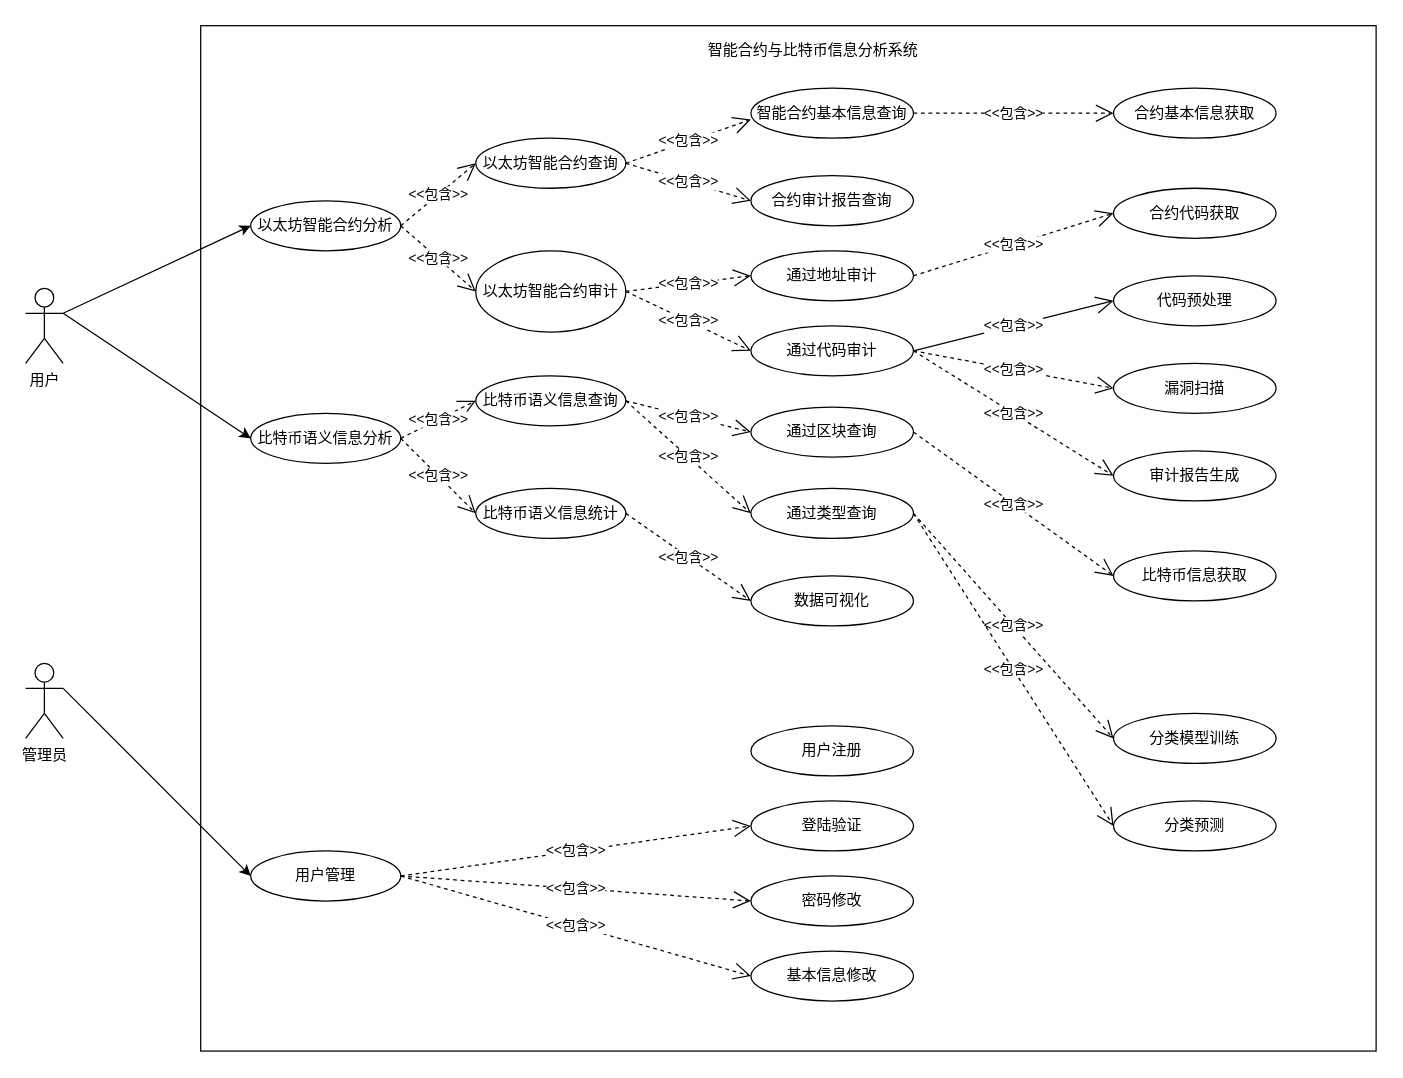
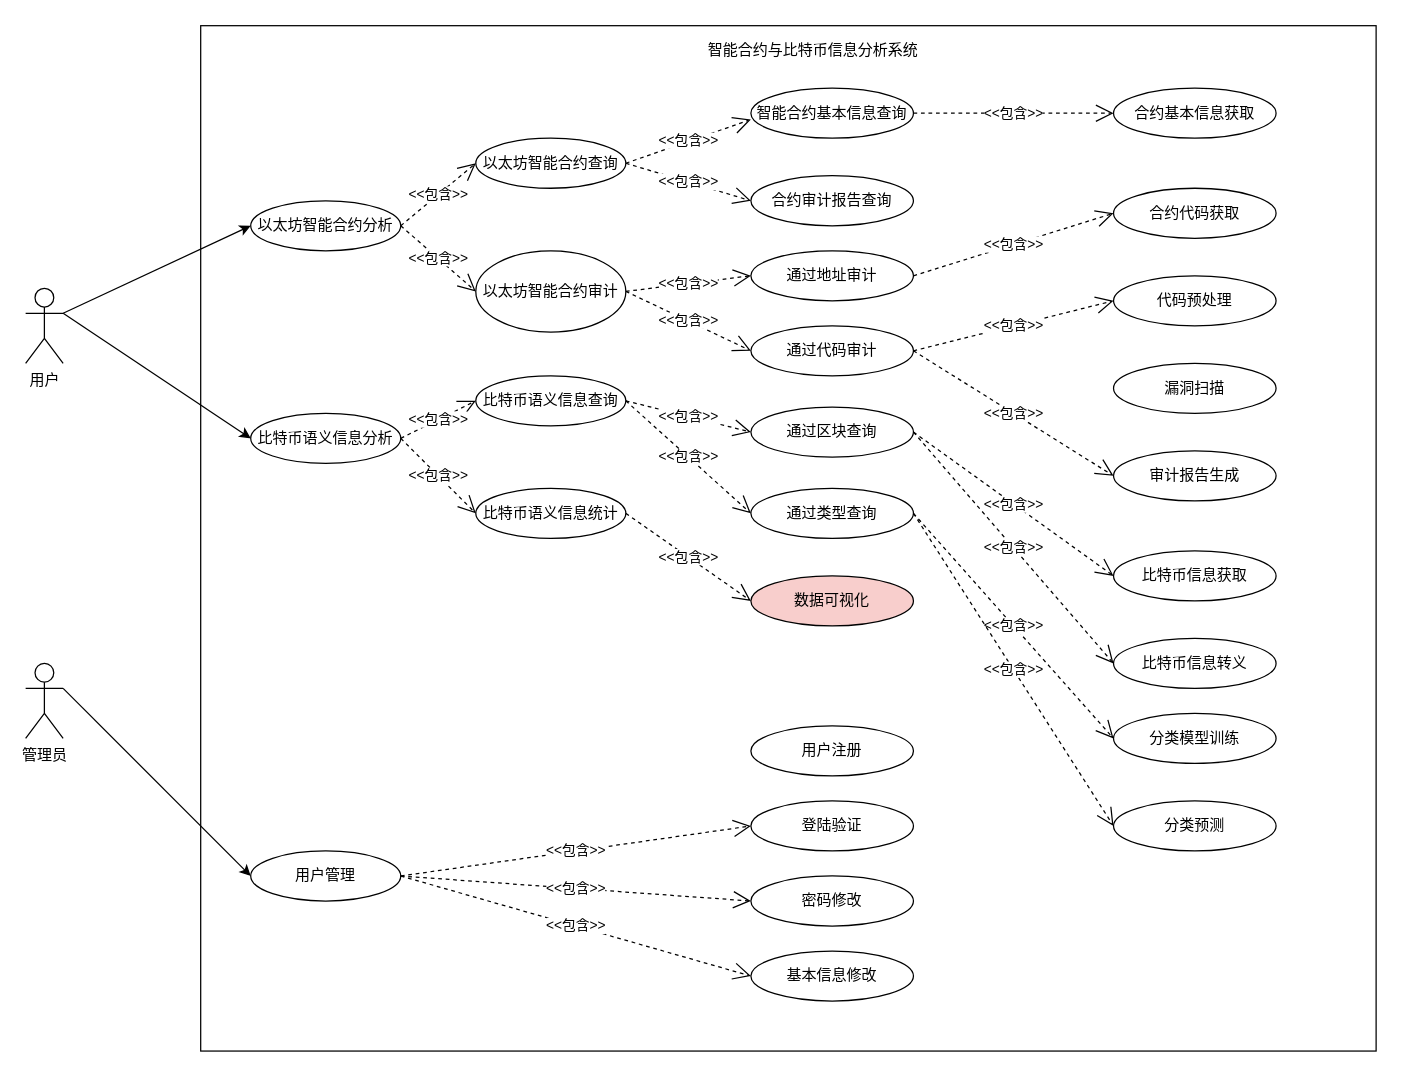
  <mxCell id="0" />
  <mxCell id="1" parent="0" />
  <mxCell id="2" value="" style="rounded=0;whiteSpace=wrap;html=1;" vertex="1" parent="1"><mxGeometry x="160" y="20" width="940" height="820" as="geometry" /></mxCell>
  <mxCell id="3" value="用户" style="shape=umlActor;verticalLabelPosition=bottom;verticalAlign=top;html=1;outlineConnect=0;" parent="1" vertex="1"><mxGeometry x="20" y="230" width="30" height="60" as="geometry" /></mxCell>
  <mxCell id="4" value="以太坊智能合约查询" style="ellipse;whiteSpace=wrap;html=1;" parent="1" vertex="1"><mxGeometry x="380" y="110" width="120" height="40" as="geometry" /></mxCell>
  <mxCell id="5" value="比特币语义信息查询" style="ellipse;whiteSpace=wrap;html=1;" parent="1" vertex="1"><mxGeometry x="380" y="300" width="120" height="40" as="geometry" /></mxCell>
  <mxCell id="6" value="以太坊智能合约审计" style="ellipse;whiteSpace=wrap;html=1;" parent="1" vertex="1"><mxGeometry x="380" y="200" width="120" height="65" as="geometry" /></mxCell>
  <mxCell id="7" value="比特币语义信息统计" style="ellipse;whiteSpace=wrap;html=1;" parent="1" vertex="1"><mxGeometry x="380" y="390" width="120" height="40" as="geometry" /></mxCell>
  <mxCell id="8" value="&amp;lt;&amp;lt;包含&amp;gt;&amp;gt;" style="endArrow=open;endSize=12;dashed=1;html=1;entryX=0;entryY=0.625;entryDx=0;entryDy=0;entryPerimeter=0;exitX=1;exitY=0.5;exitDx=0;exitDy=0;" parent="1" source="4" target="9" edge="1"><mxGeometry width="160" relative="1" as="geometry"><mxPoint x="370" y="130" as="sourcePoint" /><mxPoint x="500" y="170" as="targetPoint" /><Array as="points" /></mxGeometry></mxCell>
  <mxCell id="9" value="智能合约基本信息查询" style="ellipse;whiteSpace=wrap;html=1;" parent="1" vertex="1"><mxGeometry x="600" y="70" width="130" height="40" as="geometry" /></mxCell>
  <mxCell id="10" value="合约审计报告查询" style="ellipse;whiteSpace=wrap;html=1;" parent="1" vertex="1"><mxGeometry x="600" y="140" width="130" height="40" as="geometry" /></mxCell>
  <mxCell id="11" value="通过地址审计" style="ellipse;whiteSpace=wrap;html=1;" parent="1" vertex="1"><mxGeometry x="600" y="200" width="130" height="40" as="geometry" /></mxCell>
  <mxCell id="12" value="通过代码审计" style="ellipse;whiteSpace=wrap;html=1;" parent="1" vertex="1"><mxGeometry x="600" y="260" width="130" height="40" as="geometry" /></mxCell>
  <mxCell id="13" value="&amp;lt;&amp;lt;包含&amp;gt;&amp;gt;" style="endArrow=open;endSize=12;dashed=1;html=1;exitX=1;exitY=0.5;exitDx=0;exitDy=0;entryX=0;entryY=0.5;entryDx=0;entryDy=0;" parent="1" source="4" target="10" edge="1"><mxGeometry width="160" relative="1" as="geometry"><mxPoint x="350" y="180" as="sourcePoint" /><mxPoint x="510" y="130" as="targetPoint" /><Array as="points" /></mxGeometry></mxCell>
  <mxCell id="14" value="通过区块查询" style="ellipse;whiteSpace=wrap;html=1;" parent="1" vertex="1"><mxGeometry x="600" y="325" width="130" height="40" as="geometry" /></mxCell>
  <mxCell id="15" value="通过类型查询" style="ellipse;whiteSpace=wrap;html=1;" parent="1" vertex="1"><mxGeometry x="600" y="390" width="130" height="40" as="geometry" /></mxCell>
  <mxCell id="16" value="&amp;lt;&amp;lt;包含&amp;gt;&amp;gt;" style="endArrow=open;endSize=12;dashed=1;html=1;entryX=0;entryY=0.5;entryDx=0;entryDy=0;exitX=1;exitY=0.5;exitDx=0;exitDy=0;" parent="1" source="6" target="11" edge="1"><mxGeometry width="160" relative="1" as="geometry"><mxPoint x="370" y="300" as="sourcePoint" /><mxPoint x="530.668" y="314.282" as="targetPoint" /><Array as="points" /></mxGeometry></mxCell>
  <mxCell id="17" value="&amp;lt;&amp;lt;包含&amp;gt;&amp;gt;" style="endArrow=open;endSize=12;dashed=1;html=1;entryX=0;entryY=0.5;entryDx=0;entryDy=0;exitX=1;exitY=0.5;exitDx=0;exitDy=0;" parent="1" source="6" target="12" edge="1"><mxGeometry width="160" relative="1" as="geometry"><mxPoint x="354.67" y="325.72" as="sourcePoint" /><mxPoint x="515.338" y="340.002" as="targetPoint" /><Array as="points" /></mxGeometry></mxCell>
  <mxCell id="18" value="&amp;lt;&amp;lt;包含&amp;gt;&amp;gt;" style="endArrow=open;endSize=12;dashed=1;html=1;entryX=0;entryY=0.5;entryDx=0;entryDy=0;exitX=1;exitY=0.5;exitDx=0;exitDy=0;" parent="1" source="5" target="15" edge="1"><mxGeometry width="160" relative="1" as="geometry"><mxPoint x="310" y="440" as="sourcePoint" /><mxPoint x="470.668" y="454.282" as="targetPoint" /><Array as="points" /></mxGeometry></mxCell>
  <mxCell id="19" value="" style="endArrow=classic;html=1;exitX=1;exitY=0.333;exitDx=0;exitDy=0;exitPerimeter=0;entryX=0;entryY=0.5;entryDx=0;entryDy=0;" parent="1" source="3" target="52" edge="1"><mxGeometry width="50" height="50" relative="1" as="geometry"><mxPoint x="140" y="250" as="sourcePoint" /><mxPoint x="190" y="190" as="targetPoint" /></mxGeometry></mxCell>
  <mxCell id="20" value="管理员" style="shape=umlActor;verticalLabelPosition=bottom;verticalAlign=top;html=1;outlineConnect=0;" parent="1" vertex="1"><mxGeometry x="20" y="530" width="30" height="60" as="geometry" /></mxCell>
  <mxCell id="21" value="用户管理" style="ellipse;whiteSpace=wrap;html=1;" parent="1" vertex="1"><mxGeometry x="200" y="680" width="120" height="40" as="geometry" /></mxCell>
  <mxCell id="22" value="&amp;lt;&amp;lt;包含&amp;gt;&amp;gt;" style="endArrow=open;endSize=12;dashed=1;html=1;entryX=0;entryY=0.5;entryDx=0;entryDy=0;exitX=1;exitY=0.5;exitDx=0;exitDy=0;" parent="1" source="5" target="14" edge="1"><mxGeometry width="160" relative="1" as="geometry"><mxPoint x="349.996" y="350.002" as="sourcePoint" /><mxPoint x="546.608" y="391.718" as="targetPoint" /><Array as="points" /></mxGeometry></mxCell>
  <mxCell id="23" value="" style="endArrow=classic;html=1;exitX=1;exitY=0.333;exitDx=0;exitDy=0;exitPerimeter=0;entryX=0;entryY=0.5;entryDx=0;entryDy=0;" parent="1" source="20" target="21" edge="1"><mxGeometry width="50" height="50" relative="1" as="geometry"><mxPoint x="590" y="680" as="sourcePoint" /><mxPoint x="640" y="630" as="targetPoint" /></mxGeometry></mxCell>
  <mxCell id="24" value="用户注册" style="ellipse;whiteSpace=wrap;html=1;" parent="1" vertex="1"><mxGeometry x="600" y="580" width="130" height="40" as="geometry" /></mxCell>
  <mxCell id="25" value="登陆验证" style="ellipse;whiteSpace=wrap;html=1;" parent="1" vertex="1"><mxGeometry x="600" y="640" width="130" height="40" as="geometry" /></mxCell>
  <mxCell id="26" value="密码修改" style="ellipse;whiteSpace=wrap;html=1;" parent="1" vertex="1"><mxGeometry x="600" y="700" width="130" height="40" as="geometry" /></mxCell>
  <mxCell id="27" value="基本信息修改" style="ellipse;whiteSpace=wrap;html=1;" parent="1" vertex="1"><mxGeometry x="600" y="760" width="130" height="40" as="geometry" /></mxCell>
  <mxCell id="28" value="&amp;lt;&amp;lt;包含&amp;gt;&amp;gt;" style="endArrow=open;endSize=12;dashed=1;html=1;entryX=0;entryY=0.5;entryDx=0;entryDy=0;exitX=1;exitY=0.5;exitDx=0;exitDy=0;" parent="1" source="21" target="25" edge="1"><mxGeometry width="160" relative="1" as="geometry"><mxPoint x="370" y="550" as="sourcePoint" /><mxPoint x="549.142" y="705.826" as="targetPoint" /><Array as="points" /></mxGeometry></mxCell>
  <mxCell id="29" value="&amp;lt;&amp;lt;包含&amp;gt;&amp;gt;" style="endArrow=open;endSize=12;dashed=1;html=1;entryX=0;entryY=0.5;entryDx=0;entryDy=0;exitX=1;exitY=0.5;exitDx=0;exitDy=0;" parent="1" source="21" target="26" edge="1"><mxGeometry width="160" relative="1" as="geometry"><mxPoint x="370" y="730" as="sourcePoint" /><mxPoint x="539.142" y="815.826" as="targetPoint" /><Array as="points" /></mxGeometry></mxCell>
  <mxCell id="30" value="&amp;lt;&amp;lt;包含&amp;gt;&amp;gt;" style="endArrow=open;endSize=12;dashed=1;html=1;entryX=0;entryY=0.5;entryDx=0;entryDy=0;exitX=1;exitY=0.5;exitDx=0;exitDy=0;" parent="1" source="21" target="27" edge="1"><mxGeometry width="160" relative="1" as="geometry"><mxPoint x="360" y="730" as="sourcePoint" /><mxPoint x="539.142" y="815.826" as="targetPoint" /><Array as="points" /></mxGeometry></mxCell>
  <mxCell id="31" value="智能合约与比特币信息分析系统" style="text;html=1;strokeColor=none;fillColor=none;align=center;verticalAlign=middle;whiteSpace=wrap;rounded=0;" parent="1" vertex="1"><mxGeometry x="530" y="30" width="240" height="20" as="geometry" /></mxCell>
  <mxCell id="32" value="合约基本信息获取" style="ellipse;whiteSpace=wrap;html=1;" parent="1" vertex="1"><mxGeometry x="890" y="70" width="130" height="40" as="geometry" /></mxCell>
  <mxCell id="33" value="合约代码获取" style="ellipse;whiteSpace=wrap;html=1;" parent="1" vertex="1"><mxGeometry x="890" y="150" width="130" height="40" as="geometry" /></mxCell>
  <mxCell id="34" value="代码预处理" style="ellipse;whiteSpace=wrap;html=1;" parent="1" vertex="1"><mxGeometry x="890" y="220" width="130" height="40" as="geometry" /></mxCell>
  <mxCell id="35" value="漏洞扫描" style="ellipse;whiteSpace=wrap;html=1;" parent="1" vertex="1"><mxGeometry x="890" y="290" width="130" height="40" as="geometry" /></mxCell>
  <mxCell id="36" value="审计报告生成" style="ellipse;whiteSpace=wrap;html=1;" parent="1" vertex="1"><mxGeometry x="890" y="360" width="130" height="40" as="geometry" /></mxCell>
  <mxCell id="37" value="比特币信息获取" style="ellipse;whiteSpace=wrap;html=1;" parent="1" vertex="1"><mxGeometry x="890" y="440" width="130" height="40" as="geometry" /></mxCell>
+ <mxCell id="38" value="比特币信息转义" style="ellipse;whiteSpace=wrap;html=1;" parent="1" vertex="1"><mxGeometry x="890" y="510" width="130" height="40" as="geometry" /></mxCell>
  <mxCell id="39" value="分类模型训练" style="ellipse;whiteSpace=wrap;html=1;" parent="1" vertex="1"><mxGeometry x="890" y="570" width="130" height="40" as="geometry" /></mxCell>
  <mxCell id="40" value="分类预测" style="ellipse;whiteSpace=wrap;html=1;" parent="1" vertex="1"><mxGeometry x="890" y="640" width="130" height="40" as="geometry" /></mxCell>
  <mxCell id="41" value="&amp;lt;&amp;lt;包含&amp;gt;&amp;gt;" style="endArrow=open;endSize=12;dashed=1;html=1;entryX=0;entryY=0.5;entryDx=0;entryDy=0;exitX=1;exitY=0.5;exitDx=0;exitDy=0;" parent="1" target="32" edge="1" source="9"><mxGeometry width="160" relative="1" as="geometry"><mxPoint x="660" y="95" as="sourcePoint" /><mxPoint x="820" y="70" as="targetPoint" /><Array as="points" /></mxGeometry></mxCell>
  <mxCell id="42" value="&amp;lt;&amp;lt;包含&amp;gt;&amp;gt;" style="endArrow=open;endSize=12;dashed=1;html=1;entryX=0;entryY=0.5;entryDx=0;entryDy=0;exitX=1;exitY=0.5;exitDx=0;exitDy=0;" parent="1" source="11" target="33" edge="1"><mxGeometry width="160" relative="1" as="geometry"><mxPoint x="660" y="225" as="sourcePoint" /><mxPoint x="790" y="200" as="targetPoint" /><Array as="points" /></mxGeometry></mxCell>
- <mxCell id="43" value="&amp;lt;&amp;lt;包含&amp;gt;&amp;gt;" style="endArrow=open;endSize=12;dashed=0;html=1;exitX=1;exitY=0.5;exitDx=0;exitDy=0;entryX=0;entryY=0.5;entryDx=0;entryDy=0;" parent="1" source="12" target="34" edge="1"><mxGeometry width="160" relative="1" as="geometry"><mxPoint x="670" y="240" as="sourcePoint" /><mxPoint x="790" y="170" as="targetPoint" /><Array as="points" /></mxGeometry></mxCell>
- <mxCell id="44" value="&amp;lt;&amp;lt;包含&amp;gt;&amp;gt;" style="endArrow=open;endSize=12;dashed=1;html=1;entryX=0;entryY=0.5;entryDx=0;entryDy=0;exitX=1;exitY=0.5;exitDx=0;exitDy=0;" parent="1" target="35" edge="1" source="12"><mxGeometry width="160" relative="1" as="geometry"><mxPoint x="660" y="290" as="sourcePoint" /><mxPoint x="810" y="290" as="targetPoint" /><Array as="points" /></mxGeometry></mxCell>
+ <mxCell id="43" value="&amp;lt;&amp;lt;包含&amp;gt;&amp;gt;" style="endArrow=open;endSize=12;dashed=1;html=1;exitX=1;exitY=0.5;exitDx=0;exitDy=0;entryX=0;entryY=0.5;entryDx=0;entryDy=0;" parent="1" source="12" target="34" edge="1"><mxGeometry width="160" relative="1" as="geometry"><mxPoint x="670" y="240" as="sourcePoint" /><mxPoint x="790" y="170" as="targetPoint" /><Array as="points" /></mxGeometry></mxCell>
  <mxCell id="45" value="&amp;lt;&amp;lt;包含&amp;gt;&amp;gt;" style="endArrow=open;endSize=12;dashed=1;html=1;entryX=0;entryY=0.5;entryDx=0;entryDy=0;exitX=1;exitY=0.5;exitDx=0;exitDy=0;" parent="1" target="36" edge="1" source="12"><mxGeometry width="160" relative="1" as="geometry"><mxPoint x="660" y="290" as="sourcePoint" /><mxPoint x="790" y="330" as="targetPoint" /><Array as="points" /></mxGeometry></mxCell>
  <mxCell id="46" value="&amp;lt;&amp;lt;包含&amp;gt;&amp;gt;" style="endArrow=open;endSize=12;dashed=1;html=1;entryX=0;entryY=0.5;entryDx=0;entryDy=0;exitX=1;exitY=0.5;exitDx=0;exitDy=0;" parent="1" source="14" target="37" edge="1"><mxGeometry width="160" relative="1" as="geometry"><mxPoint x="670" y="300" as="sourcePoint" /><mxPoint x="800" y="280" as="targetPoint" /><Array as="points" /></mxGeometry></mxCell>
+ <mxCell id="47" value="&amp;lt;&amp;lt;包含&amp;gt;&amp;gt;" style="endArrow=open;endSize=12;dashed=1;html=1;entryX=0;entryY=0.5;entryDx=0;entryDy=0;exitX=1;exitY=0.5;exitDx=0;exitDy=0;" parent="1" source="14" target="38" edge="1"><mxGeometry width="160" relative="1" as="geometry"><mxPoint x="660" y="360" as="sourcePoint" /><mxPoint x="790" y="340" as="targetPoint" /><Array as="points" /></mxGeometry></mxCell>
  <mxCell id="48" value="&amp;lt;&amp;lt;包含&amp;gt;&amp;gt;" style="endArrow=open;endSize=12;dashed=1;html=1;entryX=0;entryY=0.5;entryDx=0;entryDy=0;exitX=1;exitY=0.5;exitDx=0;exitDy=0;" parent="1" source="15" target="39" edge="1"><mxGeometry width="160" relative="1" as="geometry"><mxPoint x="660" y="420" as="sourcePoint" /><mxPoint x="790" y="400" as="targetPoint" /><Array as="points" /></mxGeometry></mxCell>
  <mxCell id="49" value="&amp;lt;&amp;lt;包含&amp;gt;&amp;gt;" style="endArrow=open;endSize=12;dashed=1;html=1;entryX=0;entryY=0.5;entryDx=0;entryDy=0;exitX=1;exitY=0.5;exitDx=0;exitDy=0;" parent="1" source="15" target="40" edge="1"><mxGeometry width="160" relative="1" as="geometry"><mxPoint x="660" y="420" as="sourcePoint" /><mxPoint x="790" y="400" as="targetPoint" /><Array as="points" /></mxGeometry></mxCell>
- <mxCell id="50" value="数据可视化" style="ellipse;whiteSpace=wrap;html=1;" parent="1" vertex="1"><mxGeometry x="600" y="460" width="130" height="40" as="geometry" /></mxCell>
+ <mxCell id="50" value="数据可视化" style="ellipse;whiteSpace=wrap;html=1;fillColor=#f8cecc;" parent="1" vertex="1"><mxGeometry x="600" y="460" width="130" height="40" as="geometry" /></mxCell>
  <mxCell id="51" value="&amp;lt;&amp;lt;包含&amp;gt;&amp;gt;" style="endArrow=open;endSize=12;dashed=1;html=1;entryX=0;entryY=0.5;entryDx=0;entryDy=0;exitX=1;exitY=0.5;exitDx=0;exitDy=0;" parent="1" source="7" target="50" edge="1"><mxGeometry width="160" relative="1" as="geometry"><mxPoint x="370" y="410" as="sourcePoint" /><mxPoint x="530" y="510" as="targetPoint" /><Array as="points" /></mxGeometry></mxCell>
  <mxCell id="52" value="以太坊智能合约分析" style="ellipse;whiteSpace=wrap;html=1;" vertex="1" parent="1"><mxGeometry x="200" y="160" width="120" height="40" as="geometry" /></mxCell>
  <mxCell id="53" value="比特币语义信息分析" style="ellipse;whiteSpace=wrap;html=1;" vertex="1" parent="1"><mxGeometry x="200" y="330" width="120" height="40" as="geometry" /></mxCell>
  <mxCell id="54" value="" style="endArrow=classic;html=1;exitX=1;exitY=0.333;exitDx=0;exitDy=0;exitPerimeter=0;entryX=0;entryY=0.5;entryDx=0;entryDy=0;" edge="1" parent="1" source="3" target="53"><mxGeometry width="50" height="50" relative="1" as="geometry"><mxPoint x="140" y="280" as="sourcePoint" /><mxPoint x="200" y="200" as="targetPoint" /></mxGeometry></mxCell>
  <mxCell id="55" value="&amp;lt;&amp;lt;包含&amp;gt;&amp;gt;" style="endArrow=open;endSize=12;dashed=1;html=1;entryX=0;entryY=0.5;entryDx=0;entryDy=0;exitX=1;exitY=0.5;exitDx=0;exitDy=0;" edge="1" parent="1" source="52" target="4"><mxGeometry width="160" relative="1" as="geometry"><mxPoint x="500" y="140" as="sourcePoint" /><mxPoint x="600" y="115" as="targetPoint" /><Array as="points" /></mxGeometry></mxCell>
  <mxCell id="56" value="&amp;lt;&amp;lt;包含&amp;gt;&amp;gt;" style="endArrow=open;endSize=12;dashed=1;html=1;entryX=0;entryY=0.5;entryDx=0;entryDy=0;exitX=1;exitY=0.5;exitDx=0;exitDy=0;" edge="1" parent="1" source="52" target="6"><mxGeometry width="160" relative="1" as="geometry"><mxPoint x="330" y="190" as="sourcePoint" /><mxPoint x="380" y="140" as="targetPoint" /><Array as="points" /></mxGeometry></mxCell>
  <mxCell id="57" value="&amp;lt;&amp;lt;包含&amp;gt;&amp;gt;" style="endArrow=open;endSize=12;dashed=1;html=1;entryX=0;entryY=0.5;entryDx=0;entryDy=0;exitX=1;exitY=0.5;exitDx=0;exitDy=0;" edge="1" parent="1" source="53" target="5"><mxGeometry width="160" relative="1" as="geometry"><mxPoint x="340" y="200" as="sourcePoint" /><mxPoint x="390" y="150" as="targetPoint" /><Array as="points" /></mxGeometry></mxCell>
  <mxCell id="58" value="&amp;lt;&amp;lt;包含&amp;gt;&amp;gt;" style="endArrow=open;endSize=12;dashed=1;html=1;entryX=0;entryY=0.5;entryDx=0;entryDy=0;exitX=1;exitY=0.5;exitDx=0;exitDy=0;" edge="1" parent="1" source="53" target="7"><mxGeometry width="160" relative="1" as="geometry"><mxPoint x="350" y="210" as="sourcePoint" /><mxPoint x="400" y="160" as="targetPoint" /><Array as="points" /></mxGeometry></mxCell>
